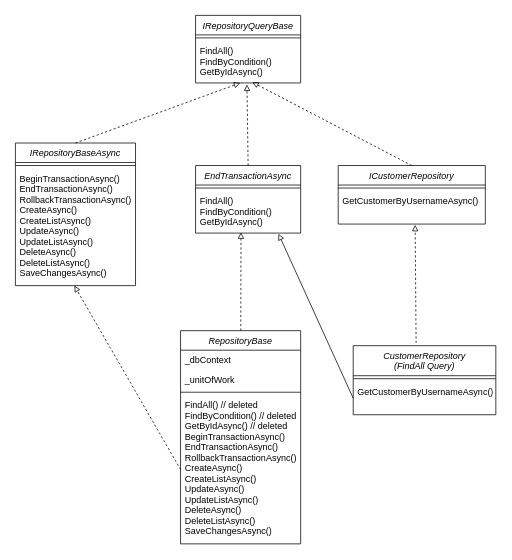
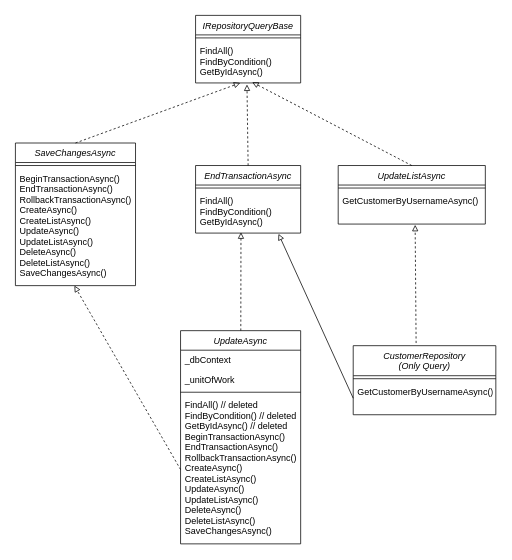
  <mxCell id="0" />
  <mxCell id="1" parent="0" />
- <mxCell id="2" value="RepositoryBase" style="swimlane;fontStyle=2;align=center;verticalAlign=top;childLayout=stackLayout;horizontal=1;startSize=26;horizontalStack=0;resizeParent=1;resizeLast=0;collapsible=1;marginBottom=0;rounded=0;shadow=0;strokeWidth=1;" parent="1" vertex="1"><mxGeometry x="240" y="440" width="160" height="284" as="geometry"><mxRectangle x="230" y="140" width="160" height="26" as="alternateBounds" /></mxGeometry></mxCell>
+ <mxCell id="2" value="UpdateAsync" style="swimlane;fontStyle=2;align=center;verticalAlign=top;childLayout=stackLayout;horizontal=1;startSize=26;horizontalStack=0;resizeParent=1;resizeLast=0;collapsible=1;marginBottom=0;rounded=0;shadow=0;strokeWidth=1;" parent="1" vertex="1"><mxGeometry x="240" y="440" width="160" height="284" as="geometry"><mxRectangle x="230" y="140" width="160" height="26" as="alternateBounds" /></mxGeometry></mxCell>
  <mxCell id="3" value="_dbContext" style="text;align=left;verticalAlign=top;spacingLeft=4;spacingRight=4;overflow=hidden;rotatable=0;points=[[0,0.5],[1,0.5]];portConstraint=eastwest;" parent="2" vertex="1"><mxGeometry y="26" width="160" height="26" as="geometry" /></mxCell>
  <mxCell id="4" value="_unitOfWork" style="text;align=left;verticalAlign=top;spacingLeft=4;spacingRight=4;overflow=hidden;rotatable=0;points=[[0,0.5],[1,0.5]];portConstraint=eastwest;rounded=0;shadow=0;html=0;" parent="2" vertex="1"><mxGeometry y="52" width="160" height="26" as="geometry" /></mxCell>
  <mxCell id="5" value="" style="line;html=1;strokeWidth=1;align=left;verticalAlign=middle;spacingTop=-1;spacingLeft=3;spacingRight=3;rotatable=0;labelPosition=right;points=[];portConstraint=eastwest;" parent="2" vertex="1"><mxGeometry y="78" width="160" height="8" as="geometry" /></mxCell>
  <mxCell id="6" value="FindAll() // deleted&#10;FindByCondition() // deleted&#10;GetByIdAsync() // deleted&#10;BeginTransactionAsync()&#10;EndTransactionAsync()&#10;RollbackTransactionAsync()&#10;CreateAsync()&#10;CreateListAsync()&#10;UpdateAsync()&#10;UpdateListAsync()&#10;DeleteAsync()&#10;DeleteListAsync()&#10;SaveChangesAsync()" style="text;align=left;verticalAlign=top;spacingLeft=4;spacingRight=4;overflow=hidden;rotatable=0;points=[[0,0.5],[1,0.5]];portConstraint=eastwest;" parent="2" vertex="1"><mxGeometry y="86" width="160" height="198" as="geometry" /></mxCell>
- <mxCell id="7" value="ICustomerRepository" style="swimlane;fontStyle=2;align=center;verticalAlign=top;childLayout=stackLayout;horizontal=1;startSize=26;horizontalStack=0;resizeParent=1;resizeLast=0;collapsible=1;marginBottom=0;rounded=0;shadow=0;strokeWidth=1;" vertex="1" parent="1"><mxGeometry x="450" y="220" width="196" height="78" as="geometry"><mxRectangle x="230" y="140" width="160" height="26" as="alternateBounds" /></mxGeometry></mxCell>
+ <mxCell id="7" value="UpdateListAsync" style="swimlane;fontStyle=2;align=center;verticalAlign=top;childLayout=stackLayout;horizontal=1;startSize=26;horizontalStack=0;resizeParent=1;resizeLast=0;collapsible=1;marginBottom=0;rounded=0;shadow=0;strokeWidth=1;" vertex="1" parent="1"><mxGeometry x="450" y="220" width="196" height="78" as="geometry"><mxRectangle x="230" y="140" width="160" height="26" as="alternateBounds" /></mxGeometry></mxCell>
  <mxCell id="8" value="" style="line;html=1;strokeWidth=1;align=left;verticalAlign=middle;spacingTop=-1;spacingLeft=3;spacingRight=3;rotatable=0;labelPosition=right;points=[];portConstraint=eastwest;" vertex="1" parent="7"><mxGeometry y="26" width="196" height="8" as="geometry" /></mxCell>
  <mxCell id="9" value="GetCustomerByUsernameAsync()" style="text;align=left;verticalAlign=top;spacingLeft=4;spacingRight=4;overflow=hidden;rotatable=0;points=[[0,0.5],[1,0.5]];portConstraint=eastwest;" vertex="1" parent="7"><mxGeometry y="34" width="196" height="44" as="geometry" /></mxCell>
- <mxCell id="10" value="IRepositoryBaseAsync" style="swimlane;fontStyle=2;align=center;verticalAlign=top;childLayout=stackLayout;horizontal=1;startSize=26;horizontalStack=0;resizeParent=1;resizeLast=0;collapsible=1;marginBottom=0;rounded=0;shadow=0;strokeWidth=1;" vertex="1" parent="1"><mxGeometry x="20" y="190" width="160" height="190" as="geometry"><mxRectangle x="230" y="140" width="160" height="26" as="alternateBounds" /></mxGeometry></mxCell>
+ <mxCell id="10" value="SaveChangesAsync" style="swimlane;fontStyle=2;align=center;verticalAlign=top;childLayout=stackLayout;horizontal=1;startSize=26;horizontalStack=0;resizeParent=1;resizeLast=0;collapsible=1;marginBottom=0;rounded=0;shadow=0;strokeWidth=1;" vertex="1" parent="1"><mxGeometry x="20" y="190" width="160" height="190" as="geometry"><mxRectangle x="230" y="140" width="160" height="26" as="alternateBounds" /></mxGeometry></mxCell>
  <mxCell id="11" value="" style="line;html=1;strokeWidth=1;align=left;verticalAlign=middle;spacingTop=-1;spacingLeft=3;spacingRight=3;rotatable=0;labelPosition=right;points=[];portConstraint=eastwest;" vertex="1" parent="10"><mxGeometry y="26" width="160" height="8" as="geometry" /></mxCell>
  <mxCell id="12" value="BeginTransactionAsync()&#10;EndTransactionAsync()&#10;RollbackTransactionAsync()&#10;CreateAsync()&#10;CreateListAsync()&#10;UpdateAsync()&#10;UpdateListAsync()&#10;DeleteAsync()&#10;DeleteListAsync()&#10;SaveChangesAsync()" style="text;align=left;verticalAlign=top;spacingLeft=4;spacingRight=4;overflow=hidden;rotatable=0;points=[[0,0.5],[1,0.5]];portConstraint=eastwest;" vertex="1" parent="10"><mxGeometry y="34" width="160" height="156" as="geometry" /></mxCell>
  <mxCell id="13" value="" style="endArrow=block;html=1;rounded=0;exitX=0;exitY=0.5;exitDx=0;exitDy=0;entryX=0.491;entryY=1;entryDx=0;entryDy=0;entryPerimeter=0;endFill=0;dashed=1;" edge="1" parent="1" source="6" target="12"><mxGeometry width="50" height="50" relative="1" as="geometry"><mxPoint x="361" y="363" as="sourcePoint" /><mxPoint x="360" y="320" as="targetPoint" /></mxGeometry></mxCell>
  <mxCell id="14" value="IRepositoryQueryBase" style="swimlane;fontStyle=2;align=center;verticalAlign=top;childLayout=stackLayout;horizontal=1;startSize=26;horizontalStack=0;resizeParent=1;resizeLast=0;collapsible=1;marginBottom=0;rounded=0;shadow=0;strokeWidth=1;" vertex="1" parent="1"><mxGeometry x="260" y="20" width="140" height="90" as="geometry"><mxRectangle x="230" y="140" width="160" height="26" as="alternateBounds" /></mxGeometry></mxCell>
  <mxCell id="15" value="" style="line;html=1;strokeWidth=1;align=left;verticalAlign=middle;spacingTop=-1;spacingLeft=3;spacingRight=3;rotatable=0;labelPosition=right;points=[];portConstraint=eastwest;" vertex="1" parent="14"><mxGeometry y="26" width="140" height="8" as="geometry" /></mxCell>
  <mxCell id="16" value="FindAll()&#10;FindByCondition()&#10;GetByIdAsync()" style="text;align=left;verticalAlign=top;spacingLeft=4;spacingRight=4;overflow=hidden;rotatable=0;points=[[0,0.5],[1,0.5]];portConstraint=eastwest;" vertex="1" parent="14"><mxGeometry y="34" width="140" height="56" as="geometry" /></mxCell>
  <mxCell id="17" value="" style="endArrow=block;html=1;rounded=0;exitX=0.5;exitY=0;exitDx=0;exitDy=0;entryX=0.425;entryY=1;entryDx=0;entryDy=0;entryPerimeter=0;endFill=0;dashed=1;" edge="1" parent="1" source="10" target="16"><mxGeometry width="50" height="50" relative="1" as="geometry"><mxPoint x="330" y="173" as="sourcePoint" /><mxPoint x="330" y="110" as="targetPoint" /></mxGeometry></mxCell>
- <mxCell id="18" value="CustomerRepository&#10;(FindAll Query)" style="swimlane;fontStyle=2;align=center;verticalAlign=top;childLayout=stackLayout;horizontal=1;startSize=40;horizontalStack=0;resizeParent=1;resizeLast=0;collapsible=1;marginBottom=0;rounded=0;shadow=0;strokeWidth=1;" vertex="1" parent="1"><mxGeometry x="470" y="460" width="190" height="92" as="geometry"><mxRectangle x="230" y="140" width="160" height="26" as="alternateBounds" /></mxGeometry></mxCell>
+ <mxCell id="18" value="CustomerRepository&#10;(Only Query)" style="swimlane;fontStyle=2;align=center;verticalAlign=top;childLayout=stackLayout;horizontal=1;startSize=40;horizontalStack=0;resizeParent=1;resizeLast=0;collapsible=1;marginBottom=0;rounded=0;shadow=0;strokeWidth=1;" vertex="1" parent="1"><mxGeometry x="470" y="460" width="190" height="92" as="geometry"><mxRectangle x="230" y="140" width="160" height="26" as="alternateBounds" /></mxGeometry></mxCell>
  <mxCell id="19" value="" style="line;html=1;strokeWidth=1;align=left;verticalAlign=middle;spacingTop=-1;spacingLeft=3;spacingRight=3;rotatable=0;labelPosition=right;points=[];portConstraint=eastwest;" vertex="1" parent="18"><mxGeometry y="40" width="190" height="8" as="geometry" /></mxCell>
  <mxCell id="20" value="GetCustomerByUsernameAsync()" style="text;align=left;verticalAlign=top;spacingLeft=4;spacingRight=4;overflow=hidden;rotatable=0;points=[[0,0.5],[1,0.5]];portConstraint=eastwest;" vertex="1" parent="18"><mxGeometry y="48" width="190" height="44" as="geometry" /></mxCell>
  <mxCell id="21" value="" style="endArrow=block;html=1;rounded=0;exitX=0.5;exitY=0;exitDx=0;exitDy=0;entryX=0.539;entryY=0.982;entryDx=0;entryDy=0;endFill=0;dashed=1;entryPerimeter=0;" edge="1" parent="1" source="7" target="16"><mxGeometry width="50" height="50" relative="1" as="geometry"><mxPoint x="215" y="159" as="sourcePoint" /><mxPoint x="216" y="125" as="targetPoint" /></mxGeometry></mxCell>
  <mxCell id="22" value="" style="endArrow=block;html=1;rounded=0;exitX=0;exitY=0.5;exitDx=0;exitDy=0;entryX=0.789;entryY=1.018;entryDx=0;entryDy=0;endFill=0;entryPerimeter=0;" edge="1" parent="1" source="20" target="26"><mxGeometry width="50" height="50" relative="1" as="geometry"><mxPoint x="519" y="475" as="sourcePoint" /><mxPoint x="350" y="390" as="targetPoint" /></mxGeometry></mxCell>
  <mxCell id="23" value="" style="endArrow=block;html=1;rounded=0;exitX=0.441;exitY=-0.038;exitDx=0;exitDy=0;entryX=0.523;entryY=1.023;entryDx=0;entryDy=0;endFill=0;dashed=1;entryPerimeter=0;exitPerimeter=0;" edge="1" parent="1" source="18" target="9"><mxGeometry width="50" height="50" relative="1" as="geometry"><mxPoint x="541" y="310" as="sourcePoint" /><mxPoint x="450" y="310" as="targetPoint" /></mxGeometry></mxCell>
  <mxCell id="24" value="EndTransactionAsync" style="swimlane;fontStyle=2;align=center;verticalAlign=top;childLayout=stackLayout;horizontal=1;startSize=26;horizontalStack=0;resizeParent=1;resizeLast=0;collapsible=1;marginBottom=0;rounded=0;shadow=0;strokeWidth=1;" vertex="1" parent="1"><mxGeometry x="260" y="220" width="140" height="90" as="geometry"><mxRectangle x="230" y="140" width="160" height="26" as="alternateBounds" /></mxGeometry></mxCell>
  <mxCell id="25" value="" style="line;html=1;strokeWidth=1;align=left;verticalAlign=middle;spacingTop=-1;spacingLeft=3;spacingRight=3;rotatable=0;labelPosition=right;points=[];portConstraint=eastwest;" vertex="1" parent="24"><mxGeometry y="26" width="140" height="8" as="geometry" /></mxCell>
  <mxCell id="26" value="FindAll()&#10;FindByCondition()&#10;GetByIdAsync()" style="text;align=left;verticalAlign=top;spacingLeft=4;spacingRight=4;overflow=hidden;rotatable=0;points=[[0,0.5],[1,0.5]];portConstraint=eastwest;" vertex="1" parent="24"><mxGeometry y="34" width="140" height="56" as="geometry" /></mxCell>
  <mxCell id="27" value="" style="endArrow=block;html=1;rounded=0;exitX=0.5;exitY=0;exitDx=0;exitDy=0;entryX=0.489;entryY=1.036;entryDx=0;entryDy=0;endFill=0;dashed=1;entryPerimeter=0;" edge="1" parent="1" source="24" target="16"><mxGeometry width="50" height="50" relative="1" as="geometry"><mxPoint x="621.5" y="130" as="sourcePoint" /><mxPoint x="498.5" y="-53" as="targetPoint" /></mxGeometry></mxCell>
  <mxCell id="28" value="" style="endArrow=block;html=1;rounded=0;entryX=0.432;entryY=0.982;entryDx=0;entryDy=0;entryPerimeter=0;endFill=0;dashed=1;" edge="1" parent="1" source="2" target="26"><mxGeometry width="50" height="50" relative="1" as="geometry"><mxPoint x="11" y="450" as="sourcePoint" /><mxPoint x="10" y="380" as="targetPoint" /></mxGeometry></mxCell>
